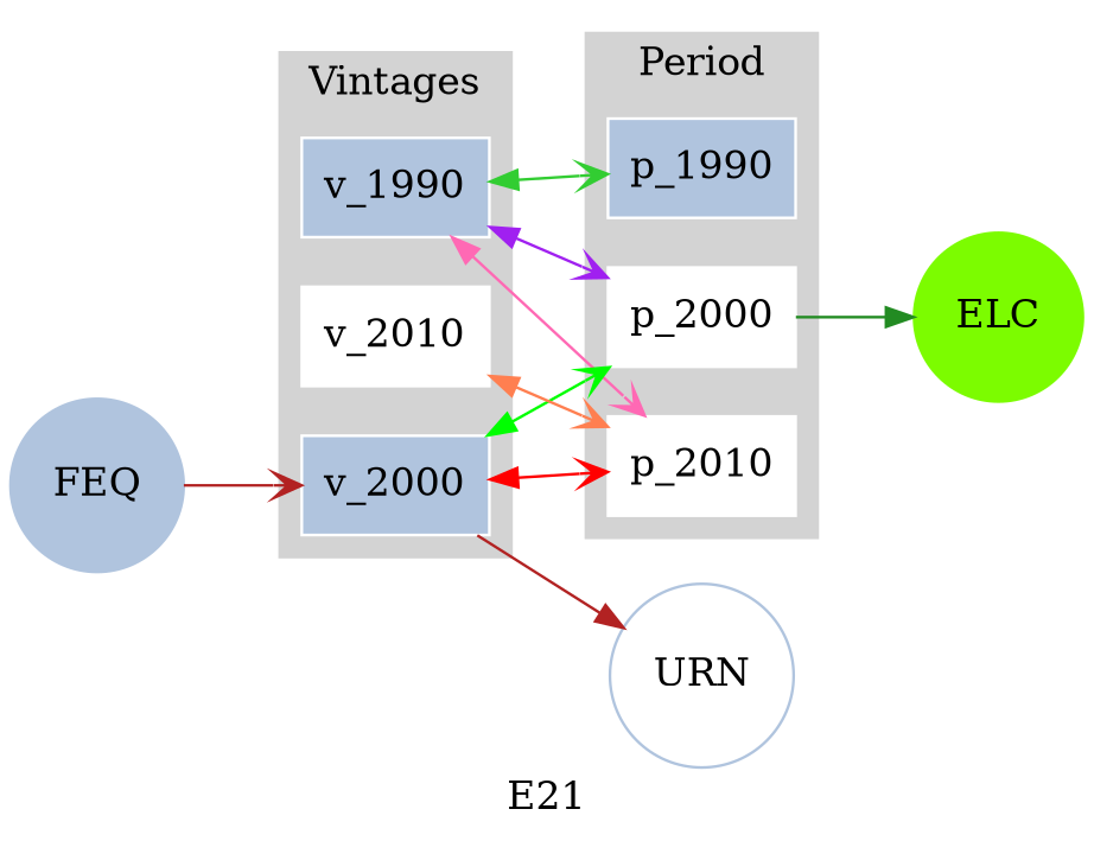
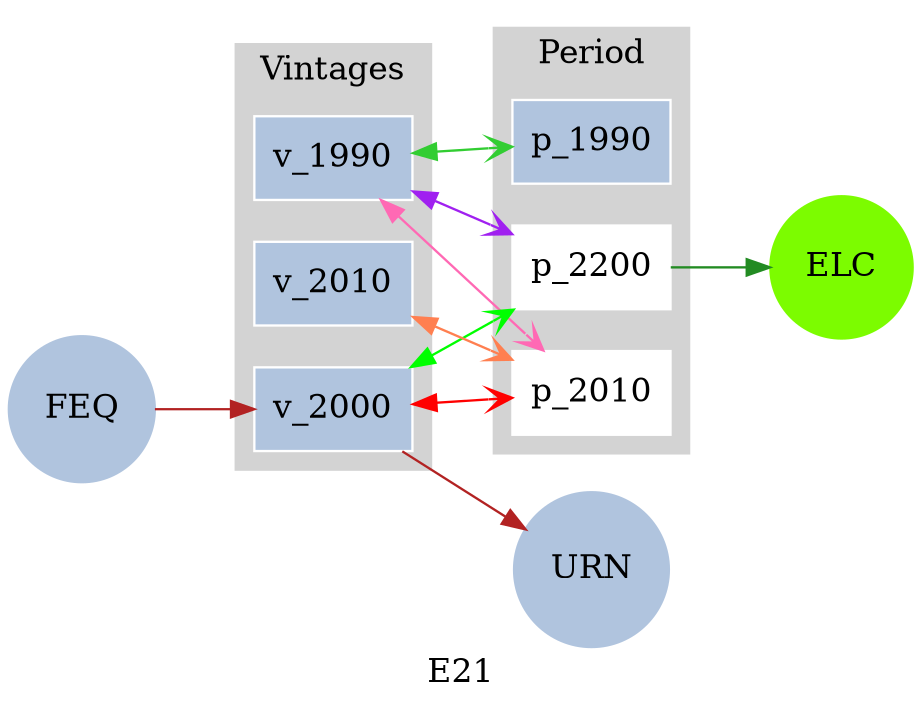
  strict digraph {
    color=black
    compound=True
    concentrate=True
    label=E21
    rankdir=LR
    splines=False
    node [color=white shape=box style=filled]
    edge [arrowhead=vee color=firebrick decorate=True dir=both fontsize=8 labelfloat=false labelfontcolor=lightgreen weight=0.5]
    v_1990 [fillcolor=lightsteelblue]
    v_2000 [fillcolor=lightsteelblue]
-   v_2010
-   p_2000
+   v_2010 [fillcolor=lightsteelblue]
+   p_2000 [label=p_2200]
    ELC [color=lawngreen shape=circle]
    FEQ [color=lightsteelblue shape=circle]
-   URN [color=lightsteelblue shape=circle fillcolor=white]
+   URN [color=lightsteelblue shape=circle]
    p_1990 [fillcolor=lightsteelblue]
    p_2010
    subgraph cluster_1 {
      color=lightgrey
      label=Vintages
      style=filled
      v_1990
      v_2000
      v_2010
    }
    subgraph sub_2 {
      v_2000
      p_2000
      ELC
      FEQ
      URN
    }
    subgraph cluster_3 {
      color=lightgrey
      label=Period
      style=filled
      p_2000
      p_1990
      p_2010
    }
    subgraph sub_4 {
      ELC
      FEQ
      URN
    }
    subgraph sub_5 {
      v_1990
      v_2000
      v_2010
      p_2000
      p_1990
      p_2010
    }
    v_1990 -> p_2000 [color=purple label="   "]
    v_1990 -> p_1990 [color=limegreen label="   "]
    v_1990 -> p_2010 [color=hotpink label="   "]
    v_2000 -> p_2000 [color=green label="   "]
    v_2000 -> URN [arrowhead=normal dir=forward label="   "]
    v_2000 -> p_2010 [color=red label="   "]
    v_2010 -> p_2010 [color=coral label="   "]
    p_2000 -> ELC [arrowhead=normal color=forestgreen dir=forward label="   "]
-   FEQ -> v_2000 [dir=forward label="   "]
+   FEQ -> v_2000 [arrowhead=normal dir=forward label="   "]
  }
